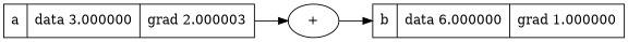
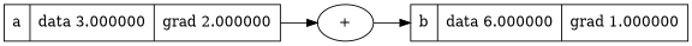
  digraph {
    rankdir=LR
    node [shape=record]
    n1 [label="{ b | data 6.000000 | grad 1.000000 }"]
    n2 [label="+" shape=""]
-   n3 [label="{ a | data 3.000000 | grad 2.000003 }"]
+   n3 [label="{ a | data 3.000000 | grad 2.000000 }"]
    n2 -> n1
    n3 -> n2
  }
